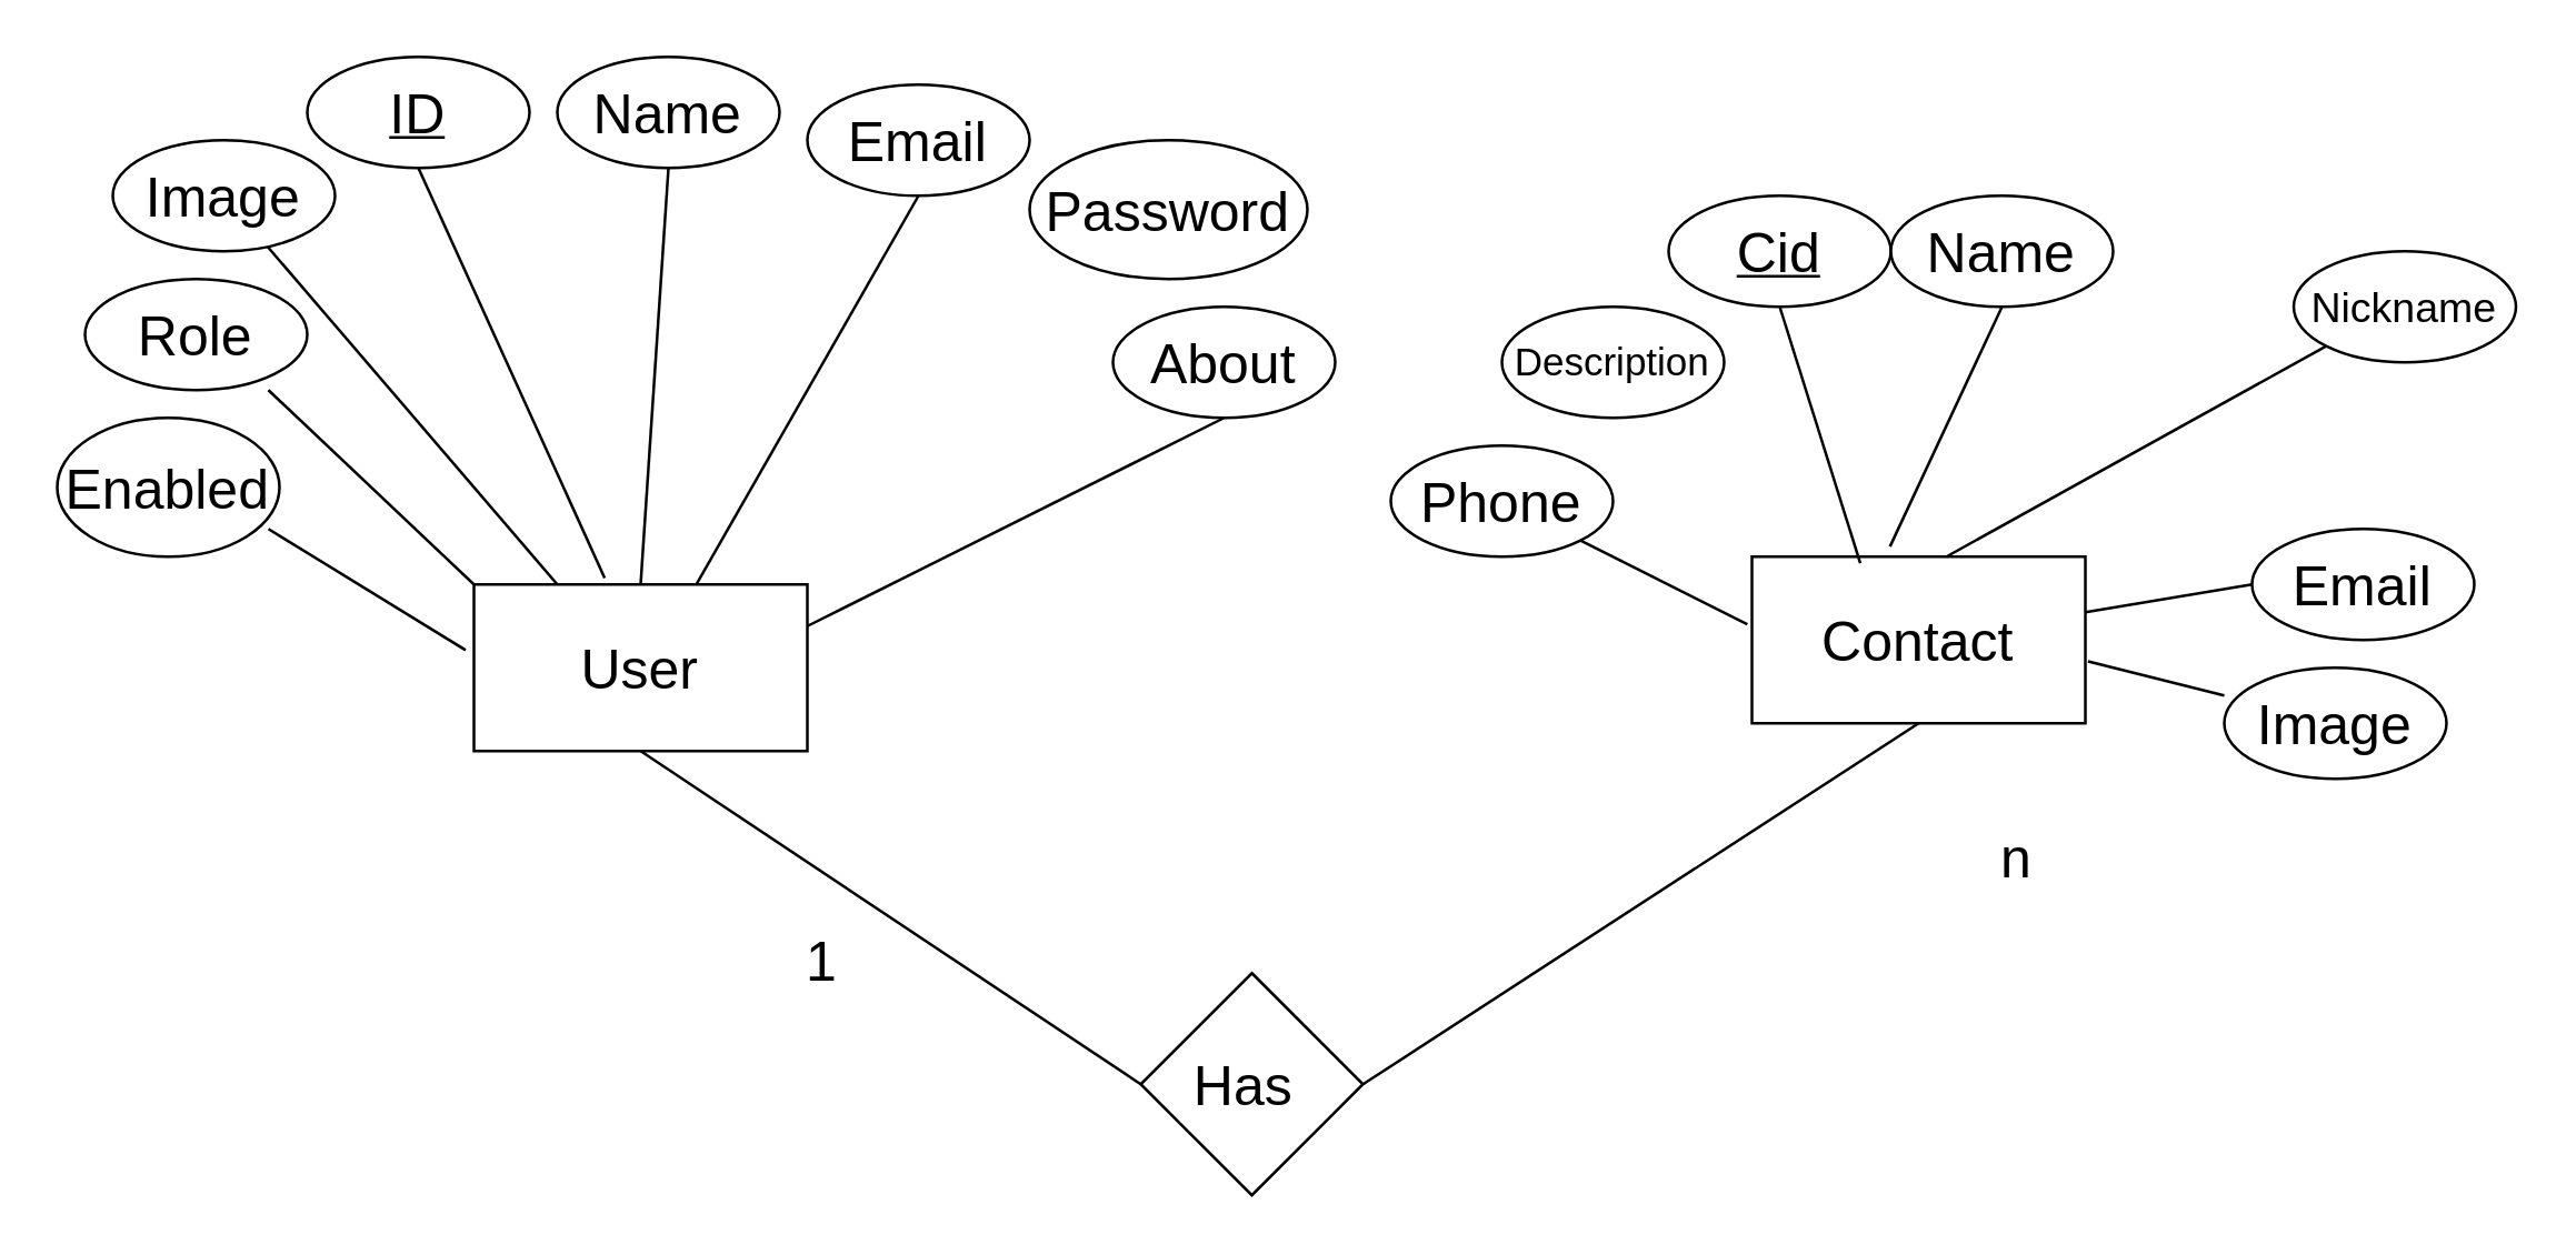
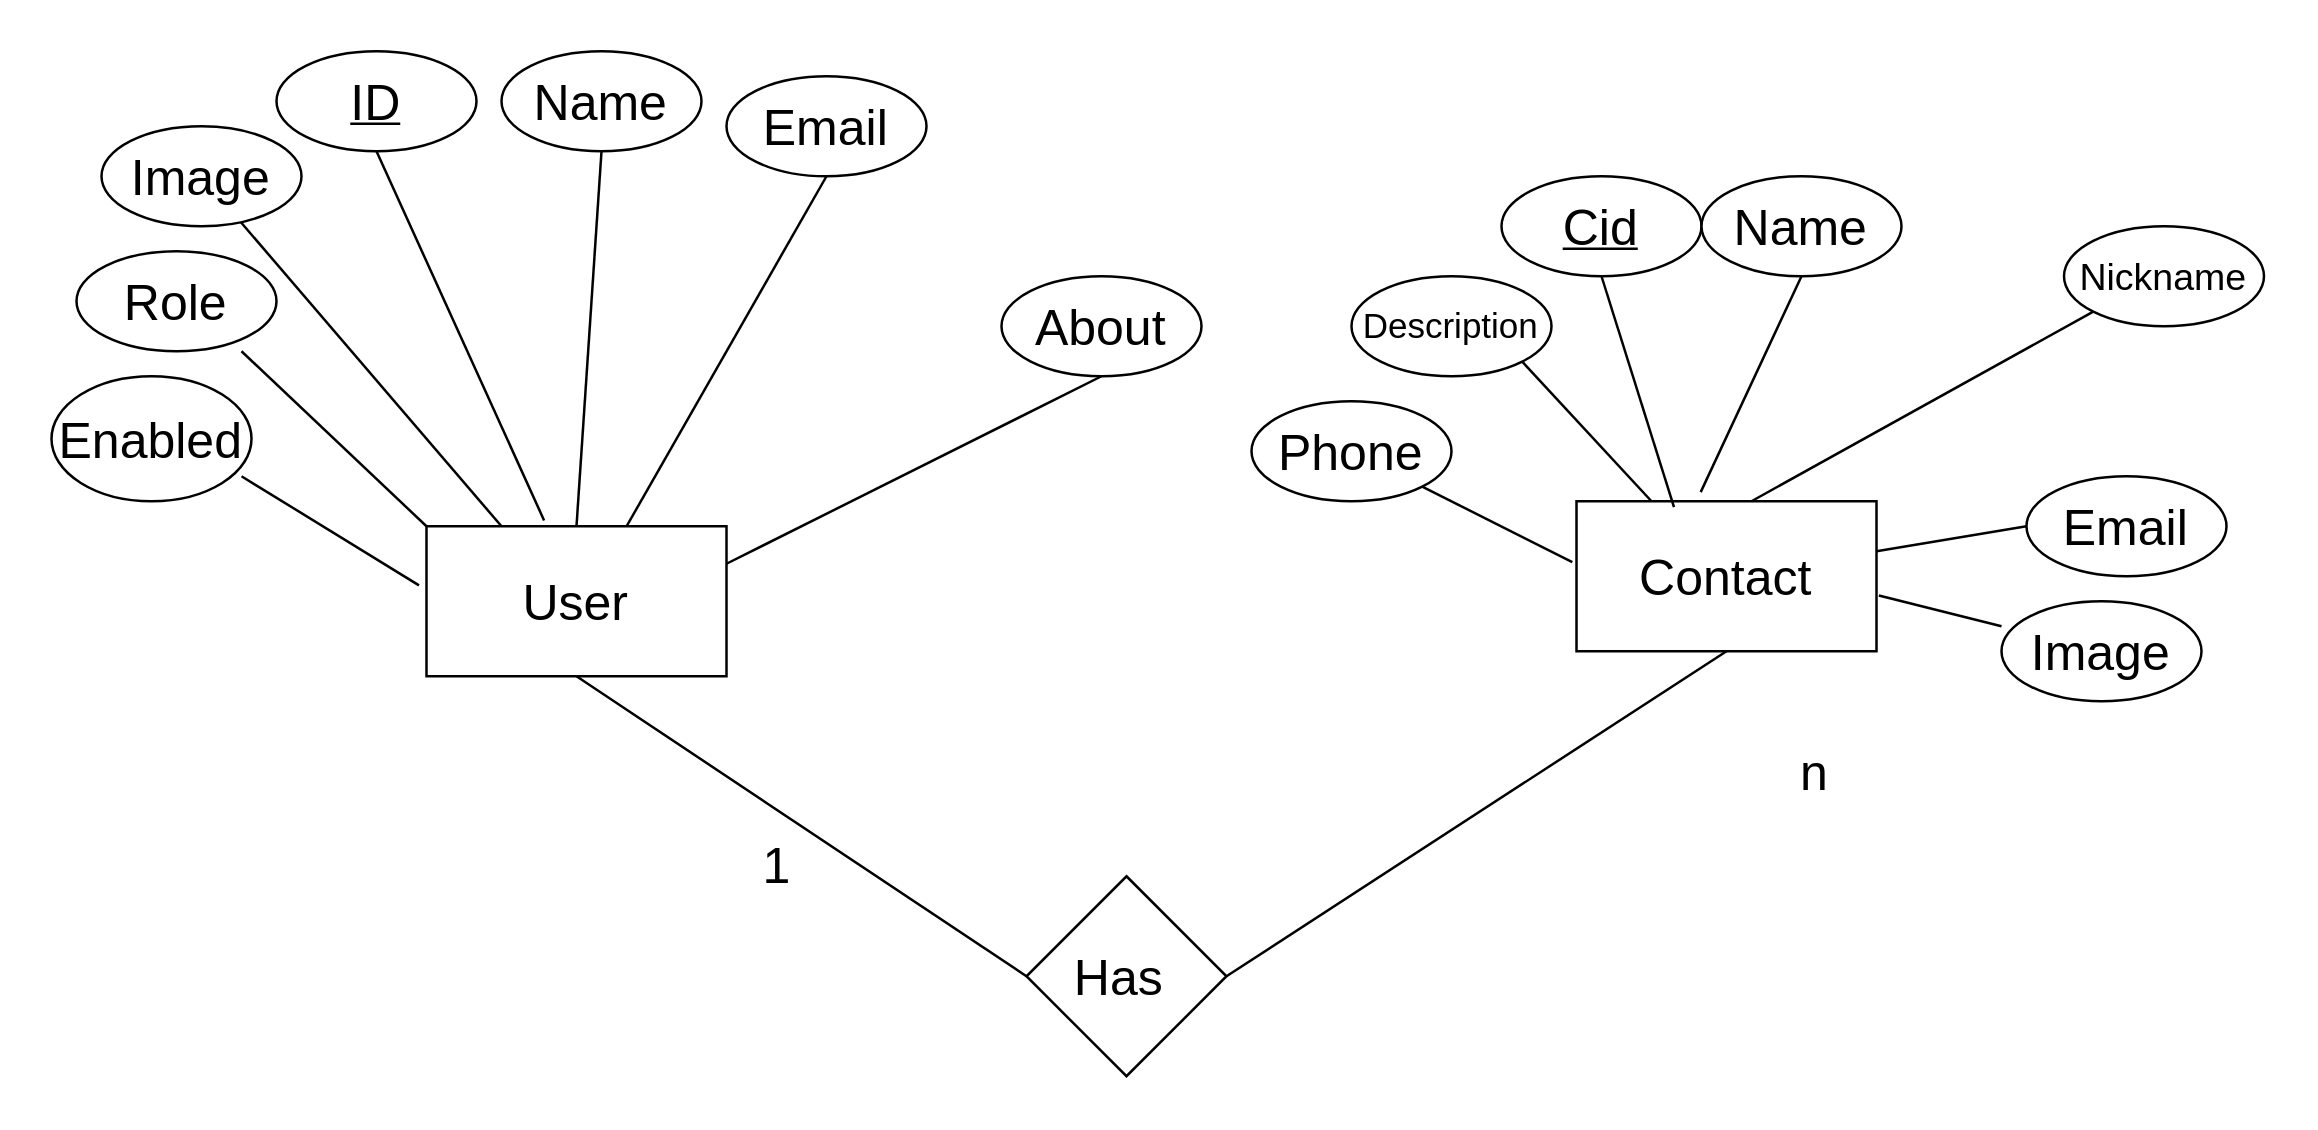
  <mxCell id="0" />
  <mxCell id="1" parent="0" />
  <mxCell id="2" value="&lt;font style=&quot;font-size: 20px;&quot;&gt;User&lt;/font&gt;" style="rounded=0;whiteSpace=wrap;html=1;" vertex="1" parent="1"><mxGeometry x="170" y="210" width="120" height="60" as="geometry" /></mxCell>
  <mxCell id="3" value="&lt;u&gt;&lt;font style=&quot;font-size: 20px;&quot;&gt;ID&lt;/font&gt;&lt;/u&gt;" style="ellipse;whiteSpace=wrap;html=1;" vertex="1" parent="1"><mxGeometry x="110" y="20" width="80" height="40" as="geometry" /></mxCell>
  <mxCell id="4" value="&lt;font style=&quot;font-size: 20px;&quot;&gt;Name&lt;/font&gt;" style="ellipse;whiteSpace=wrap;html=1;rotation=0;" vertex="1" parent="1"><mxGeometry x="200" y="20" width="80" height="40" as="geometry" /></mxCell>
  <mxCell id="5" value="&lt;font style=&quot;font-size: 20px;&quot;&gt;Email&lt;/font&gt;" style="ellipse;whiteSpace=wrap;html=1;" vertex="1" parent="1"><mxGeometry x="290" y="30" width="80" height="40" as="geometry" /></mxCell>
- <mxCell id="6" value="&lt;font style=&quot;font-size: 20px;&quot;&gt;Password&lt;/font&gt;" style="ellipse;whiteSpace=wrap;html=1;" vertex="1" parent="1"><mxGeometry x="370" y="50" width="100" height="50" as="geometry" /></mxCell>
  <mxCell id="7" value="&lt;font style=&quot;font-size: 20px;&quot;&gt;Image&lt;/font&gt;" style="ellipse;whiteSpace=wrap;html=1;" vertex="1" parent="1"><mxGeometry x="40" y="50" width="80" height="40" as="geometry" /></mxCell>
  <mxCell id="8" value="&lt;font style=&quot;font-size: 20px;&quot;&gt;About&lt;/font&gt;" style="ellipse;whiteSpace=wrap;html=1;" vertex="1" parent="1"><mxGeometry x="400" y="110" width="80" height="40" as="geometry" /></mxCell>
  <mxCell id="9" value="&lt;font style=&quot;font-size: 20px;&quot;&gt;Role&lt;/font&gt;" style="ellipse;whiteSpace=wrap;html=1;" vertex="1" parent="1"><mxGeometry x="30" y="100" width="80" height="40" as="geometry" /></mxCell>
  <mxCell id="10" value="&lt;font style=&quot;font-size: 20px;&quot;&gt;Enabled&lt;/font&gt;" style="ellipse;whiteSpace=wrap;html=1;" vertex="1" parent="1"><mxGeometry x="20" y="150" width="80" height="50" as="geometry" /></mxCell>
  <mxCell id="11" value="" style="endArrow=none;html=1;rounded=0;entryX=0.5;entryY=1;entryDx=0;entryDy=0;exitX=0.5;exitY=0;exitDx=0;exitDy=0;" edge="1" parent="1" source="2" target="4"><mxGeometry width="50" height="50" relative="1" as="geometry"><mxPoint x="215" y="210" as="sourcePoint" /><mxPoint x="265" y="160" as="targetPoint" /></mxGeometry></mxCell>
  <mxCell id="12" value="" style="endArrow=none;html=1;rounded=0;entryX=0.5;entryY=1;entryDx=0;entryDy=0;exitX=0.392;exitY=-0.039;exitDx=0;exitDy=0;exitPerimeter=0;" edge="1" parent="1" source="2" target="3"><mxGeometry width="50" height="50" relative="1" as="geometry"><mxPoint x="240" y="220" as="sourcePoint" /><mxPoint x="250" y="70" as="targetPoint" /></mxGeometry></mxCell>
  <mxCell id="13" value="" style="endArrow=none;html=1;rounded=0;entryX=0.5;entryY=1;entryDx=0;entryDy=0;exitX=0.667;exitY=0;exitDx=0;exitDy=0;exitPerimeter=0;" edge="1" parent="1" source="2" target="5"><mxGeometry width="50" height="50" relative="1" as="geometry"><mxPoint x="250" y="230" as="sourcePoint" /><mxPoint x="260" y="80" as="targetPoint" /></mxGeometry></mxCell>
  <mxCell id="14" value="" style="endArrow=none;html=1;rounded=0;entryX=0.5;entryY=1;entryDx=0;entryDy=0;exitX=1;exitY=0.25;exitDx=0;exitDy=0;" edge="1" parent="1" source="2" target="8"><mxGeometry width="50" height="50" relative="1" as="geometry"><mxPoint x="290" y="252" as="sourcePoint" /><mxPoint x="415" y="140" as="targetPoint" /></mxGeometry></mxCell>
  <mxCell id="15" value="" style="endArrow=none;html=1;rounded=0;entryX=0.25;entryY=0;entryDx=0;entryDy=0;" edge="1" parent="1" source="7" target="2"><mxGeometry width="50" height="50" relative="1" as="geometry"><mxPoint x="100" y="192" as="sourcePoint" /><mxPoint x="225" y="80" as="targetPoint" /></mxGeometry></mxCell>
  <mxCell id="16" value="" style="endArrow=none;html=1;rounded=0;entryX=0;entryY=0;entryDx=0;entryDy=0;" edge="1" parent="1" target="2"><mxGeometry width="50" height="50" relative="1" as="geometry"><mxPoint x="96" y="140" as="sourcePoint" /><mxPoint x="200" y="262" as="targetPoint" /></mxGeometry></mxCell>
  <mxCell id="17" value="" style="endArrow=none;html=1;rounded=0;entryX=-0.025;entryY=0.394;entryDx=0;entryDy=0;entryPerimeter=0;" edge="1" parent="1" target="2"><mxGeometry width="50" height="50" relative="1" as="geometry"><mxPoint x="96" y="190" as="sourcePoint" /><mxPoint x="200" y="312" as="targetPoint" /></mxGeometry></mxCell>
  <mxCell id="18" value="&lt;font style=&quot;font-size: 20px;&quot;&gt;Contact&lt;/font&gt;" style="rounded=0;whiteSpace=wrap;html=1;" vertex="1" parent="1"><mxGeometry x="630" y="200" width="120" height="60" as="geometry" /></mxCell>
  <mxCell id="19" value="&lt;u&gt;&lt;font style=&quot;font-size: 20px;&quot;&gt;Cid&lt;/font&gt;&lt;/u&gt;" style="ellipse;whiteSpace=wrap;html=1;" vertex="1" parent="1"><mxGeometry x="600" y="70" width="80" height="40" as="geometry" /></mxCell>
  <mxCell id="20" value="&lt;font style=&quot;font-size: 20px;&quot;&gt;Name&lt;/font&gt;" style="ellipse;whiteSpace=wrap;html=1;" vertex="1" parent="1"><mxGeometry x="680" y="70" width="80" height="40" as="geometry" /></mxCell>
  <mxCell id="21" value="&lt;font style=&quot;font-size: 15px;&quot;&gt;Nickname&lt;/font&gt;" style="ellipse;whiteSpace=wrap;html=1;" vertex="1" parent="1"><mxGeometry x="825" y="90" width="80" height="40" as="geometry" /></mxCell>
  <mxCell id="22" value="&lt;font style=&quot;font-size: 20px;&quot;&gt;Email&lt;/font&gt;" style="ellipse;whiteSpace=wrap;html=1;" vertex="1" parent="1"><mxGeometry x="810" y="190" width="80" height="40" as="geometry" /></mxCell>
  <mxCell id="23" value="&lt;span style=&quot;font-size: 20px;&quot;&gt;Image&lt;/span&gt;" style="ellipse;whiteSpace=wrap;html=1;" vertex="1" parent="1"><mxGeometry x="800" y="240" width="80" height="40" as="geometry" /></mxCell>
  <mxCell id="24" value="&lt;font style=&quot;font-size: 14px;&quot;&gt;Description&lt;/font&gt;" style="ellipse;whiteSpace=wrap;html=1;" vertex="1" parent="1"><mxGeometry x="540" y="110" width="80" height="40" as="geometry" /></mxCell>
  <mxCell id="25" value="&lt;font style=&quot;font-size: 20px;&quot;&gt;Phone&lt;/font&gt;" style="ellipse;whiteSpace=wrap;html=1;" vertex="1" parent="1"><mxGeometry x="500" y="160" width="80" height="40" as="geometry" /></mxCell>
  <mxCell id="26" value="" style="endArrow=none;html=1;rounded=0;exitX=0.325;exitY=0.039;exitDx=0;exitDy=0;exitPerimeter=0;" edge="1" parent="1" source="18"><mxGeometry width="50" height="50" relative="1" as="geometry"><mxPoint x="590" y="160" as="sourcePoint" /><mxPoint x="640" y="110" as="targetPoint" /></mxGeometry></mxCell>
  <mxCell id="27" value="" style="endArrow=none;html=1;rounded=0;entryX=0.5;entryY=1;entryDx=0;entryDy=0;exitX=0.414;exitY=-0.061;exitDx=0;exitDy=0;exitPerimeter=0;" edge="1" parent="1" source="18" target="20"><mxGeometry width="50" height="50" relative="1" as="geometry"><mxPoint x="690" y="160" as="sourcePoint" /><mxPoint x="740" y="110" as="targetPoint" /></mxGeometry></mxCell>
  <mxCell id="28" value="" style="endArrow=none;html=1;rounded=0;entryX=0;entryY=1;entryDx=0;entryDy=0;" edge="1" parent="1" target="21"><mxGeometry width="50" height="50" relative="1" as="geometry"><mxPoint x="700" y="200" as="sourcePoint" /><mxPoint x="730" y="120" as="targetPoint" /></mxGeometry></mxCell>
  <mxCell id="29" value="" style="endArrow=none;html=1;rounded=0;entryX=0;entryY=0.5;entryDx=0;entryDy=0;" edge="1" parent="1" target="22"><mxGeometry width="50" height="50" relative="1" as="geometry"><mxPoint x="750" y="220" as="sourcePoint" /><mxPoint x="750" y="140" as="targetPoint" /></mxGeometry></mxCell>
  <mxCell id="30" value="" style="endArrow=none;html=1;rounded=0;entryX=0;entryY=0.25;entryDx=0;entryDy=0;entryPerimeter=0;exitX=1.008;exitY=0.628;exitDx=0;exitDy=0;exitPerimeter=0;" edge="1" parent="1" source="18" target="23"><mxGeometry width="50" height="50" relative="1" as="geometry"><mxPoint x="760" y="230" as="sourcePoint" /><mxPoint x="820" y="220" as="targetPoint" /></mxGeometry></mxCell>
+ <mxCell id="31" value="" style="endArrow=none;html=1;rounded=0;entryX=1;entryY=1;entryDx=0;entryDy=0;exitX=0.25;exitY=0;exitDx=0;exitDy=0;" edge="1" parent="1" source="18" target="24"><mxGeometry width="50" height="50" relative="1" as="geometry"><mxPoint x="679" y="212" as="sourcePoint" /><mxPoint x="650" y="120" as="targetPoint" /></mxGeometry></mxCell>
  <mxCell id="32" value="" style="endArrow=none;html=1;rounded=0;exitX=-0.014;exitY=0.406;exitDx=0;exitDy=0;exitPerimeter=0;entryX=1;entryY=1;entryDx=0;entryDy=0;" edge="1" parent="1" source="18" target="25"><mxGeometry width="50" height="50" relative="1" as="geometry"><mxPoint x="689" y="222" as="sourcePoint" /><mxPoint x="660" y="130" as="targetPoint" /></mxGeometry></mxCell>
  <mxCell id="33" value="&lt;font style=&quot;font-size: 20px;&quot;&gt;Has&amp;nbsp;&lt;/font&gt;" style="rhombus;whiteSpace=wrap;html=1;" vertex="1" parent="1"><mxGeometry x="410" y="350" width="80" height="80" as="geometry" /></mxCell>
  <mxCell id="34" value="" style="endArrow=none;html=1;rounded=0;entryX=0.5;entryY=1;entryDx=0;entryDy=0;exitX=0;exitY=0.5;exitDx=0;exitDy=0;" edge="1" parent="1" source="33" target="2"><mxGeometry width="50" height="50" relative="1" as="geometry"><mxPoint x="410" y="230" as="sourcePoint" /><mxPoint x="460" y="180" as="targetPoint" /></mxGeometry></mxCell>
  <mxCell id="35" value="" style="endArrow=none;html=1;rounded=0;entryX=0.5;entryY=1;entryDx=0;entryDy=0;exitX=1;exitY=0.5;exitDx=0;exitDy=0;" edge="1" parent="1" source="33" target="18"><mxGeometry width="50" height="50" relative="1" as="geometry"><mxPoint x="420" y="400" as="sourcePoint" /><mxPoint x="240" y="280" as="targetPoint" /></mxGeometry></mxCell>
- <mxCell id="36" value="&lt;font style=&quot;font-size: 20px;&quot;&gt;1&lt;/font&gt;" style="text;html=1;align=center;verticalAlign=middle;resizable=0;points=[];autosize=1;strokeColor=none;fillColor=none;" vertex="1" parent="1"><mxGeometry x="280" y="325" width="30" height="40" as="geometry" /></mxCell>
+ <mxCell id="36" value="&lt;font style=&quot;font-size: 20px;&quot;&gt;1&lt;/font&gt;" style="text;html=1;align=center;verticalAlign=middle;resizable=0;points=[];autosize=1;strokeColor=none;fillColor=none;" vertex="1" parent="1"><mxGeometry x="295" y="325" width="30" height="40" as="geometry" /></mxCell>
  <mxCell id="37" value="&lt;font style=&quot;font-size: 20px;&quot;&gt;n&lt;/font&gt;" style="text;html=1;align=center;verticalAlign=middle;resizable=0;points=[];autosize=1;strokeColor=none;fillColor=none;strokeWidth=6;" vertex="1" parent="1"><mxGeometry x="710" y="288" width="30" height="40" as="geometry" /></mxCell>
